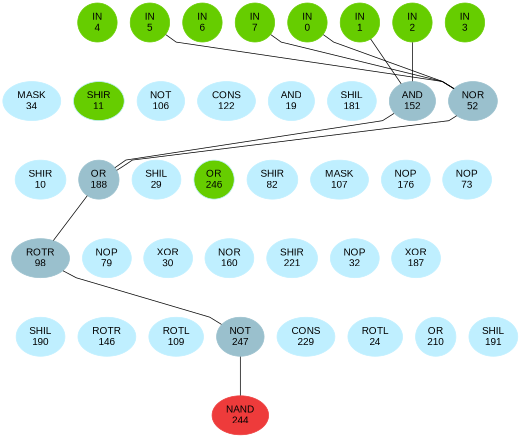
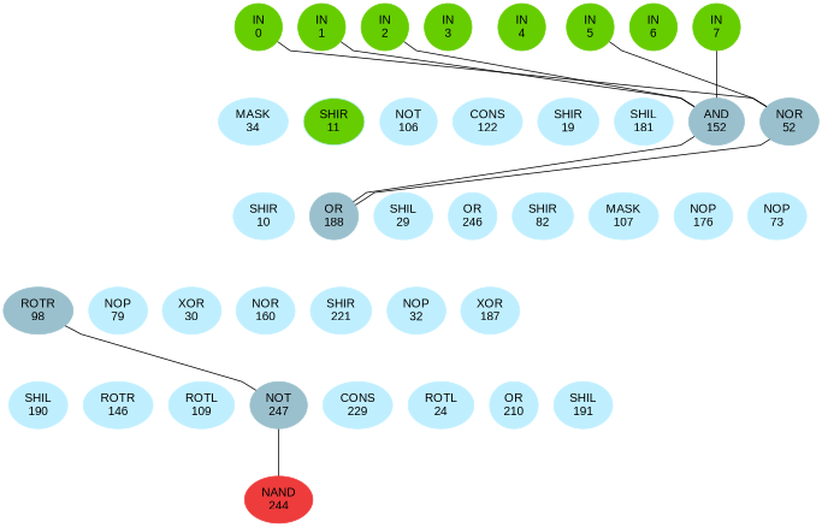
  graph {
    fontname="Liberation Sans"
    ordering=out
    rankdir=BT
    ranksep=0.75
    splines=polyline
    node [color=lightblue1 fontname="Liberation Sans" style=filled]
    edge [fontname="Liberation Sans" style=invis]
    n1 [color=chartreuse3 label="IN\n0"]
    n2 [color=chartreuse3 label="IN\n1"]
    n3 [color=chartreuse3 label="IN\n2"]
    n4 [color=chartreuse3 label="IN\n3"]
    n5 [color=chartreuse3 label="IN\n4"]
    n6 [color=chartreuse3 label="IN\n5"]
    n7 [color=chartreuse3 label="IN\n6"]
    n8 [color=chartreuse3 label="IN\n7"]
    n9 [label="MASK\n34"]
    n10 [fillcolor=chartreuse3 label="SHIR\n11"]
    n11 [label="NOT\n106"]
    n12 [label="CONS\n122"]
-   n13 [label="AND\n19"]
+   n13 [label="SHIR\n19"]
    n14 [label="SHIL\n181"]
    n15 [color=lightblue3 label="AND\n152"]
    n16 [color=lightblue3 label="NOR\n52"]
    n17 [label="SHIR\n10"]
    n18 [color=lightblue3 label="OR\n188"]
    n19 [label="SHIL\n29"]
-   n20 [label="OR\n246" fillcolor=chartreuse3]
+   n20 [label="OR\n246"]
    n21 [label="SHIR\n82"]
    n22 [label="MASK\n107"]
    n23 [label="NOP\n176"]
    n24 [label="NOP\n73"]
    n25 [color=lightblue3 label="ROTR\n98"]
    n26 [label="NOP\n79"]
    n27 [label="XOR\n30"]
    n28 [label="NOR\n160"]
    n29 [label="SHIR\n221"]
    n30 [label="NOP\n32"]
    n31 [label="XOR\n187"]
    n32 [label="SHIL\n190"]
    n33 [label="ROTR\n146"]
    n34 [label="ROTL\n109"]
    n35 [color=lightblue3 label="NOT\n247"]
    n36 [label="CONS\n229"]
    n37 [label="ROTL\n24"]
    n38 [label="OR\n210"]
    n39 [label="SHIL\n191"]
    n40 [color=brown2 label="NAND\n244"]
    subgraph sub_1 {
      rank=same
      n1
      n2
      n3
      n4
      n5
      n6
      n7
      n8
    }
    subgraph sub_2 {
      rank=same
      n9
      n10
      n11
      n12
      n13
      n14
      n15
      n16
    }
    subgraph sub_3 {
      rank=same
      n17
      n18
      n19
      n20
      n21
      n22
      n23
      n24
    }
    subgraph sub_4 {
      rank=same
      n25
      n26
      n27
      n28
      n29
      n30
      n31
    }
    subgraph sub_5 {
      rank=same
      n32
      n33
      n34
      n35
      n36
      n37
      n38
      n39
    }
    subgraph sub_6 {
      rank=same
      n40
    }
    n1 -- n2
    n2 -- n3
    n3 -- n4
    n4 -- n5
    n5 -- n6
    n6 -- n7
    n7 -- n8
    n9 -- n1
    n9 -- n2
    n9 -- n3
    n9 -- n4
    n9 -- n10
    n10 -- n11
    n11 -- n12
    n12 -- n13
    n13 -- n14
    n14 -- n15
    n15 -- n2 [style=solid]
    n15 -- n3 [style=solid]
-   n16 -- n8 [style=solid]
+   n15 -- n8 [style=solid]
    n15 -- n16
    n16 -- n1 [style=solid]
    n16 -- n6 [style=solid]
    n17 -- n9
    n17 -- n10
    n17 -- n11
    n17 -- n18
    n17 -- n18
    n18 -- n9
    n18 -- n10
    n18 -- n11
    n18 -- n15 [style=solid]
    n18 -- n16
    n18 -- n16 [style=solid]
    n18 -- n19
    n19 -- n20
    n20 -- n21
    n21 -- n22
    n22 -- n9
    n22 -- n23
    n23 -- n9
    n23 -- n24
    n24 -- n9
    n24 -- n10
    n25 -- n17
-   n25 -- n18 [style=solid]
    n25 -- n26
    n26 -- n27
    n28 -- n29
    n29 -- n30
    n30 -- n31
    n31 -- n17
    n32 -- n25
    n32 -- n27
    n32 -- n33
    n33 -- n34
    n34 -- n35
    n35 -- n25 [style=solid]
    n35 -- n36
    n36 -- n37
    n37 -- n38
    n38 -- n39
    n40 -- n35 [style=solid]
    n40 -- n40
  }
